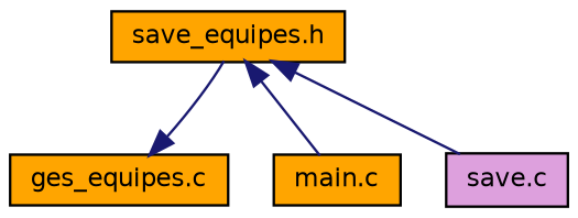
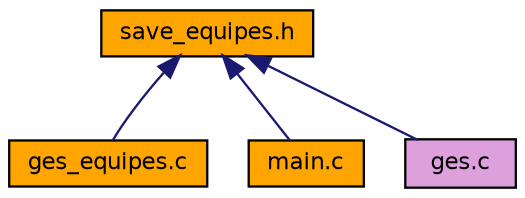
  digraph {
    node [color=black fillcolor=orange fontname=Helvetica fontsize=10 shape=record style=filled]
    edge [color=midnightblue dir=back fontname=Helvetica fontsize=10 labelfontname=Helvetica labelfontsize=10 style=solid]
    n1 [fontcolor=black height=0.2 label="save_equipes.h" width=0.4]
    n2 [height=0.2 label="ges_equipes.c" width=0.4]
    n3 [height=0.2 label="main.c" width=0.4]
-   n4 [fillcolor=plum height=0.2 label="save.c" width=0.4]
-   n2 -> n1
+   n4 [fillcolor=plum height=0.2 label="ges.c" width=0.4]
+   n1 -> n2
    n1 -> n3
    n1 -> n4
  }
